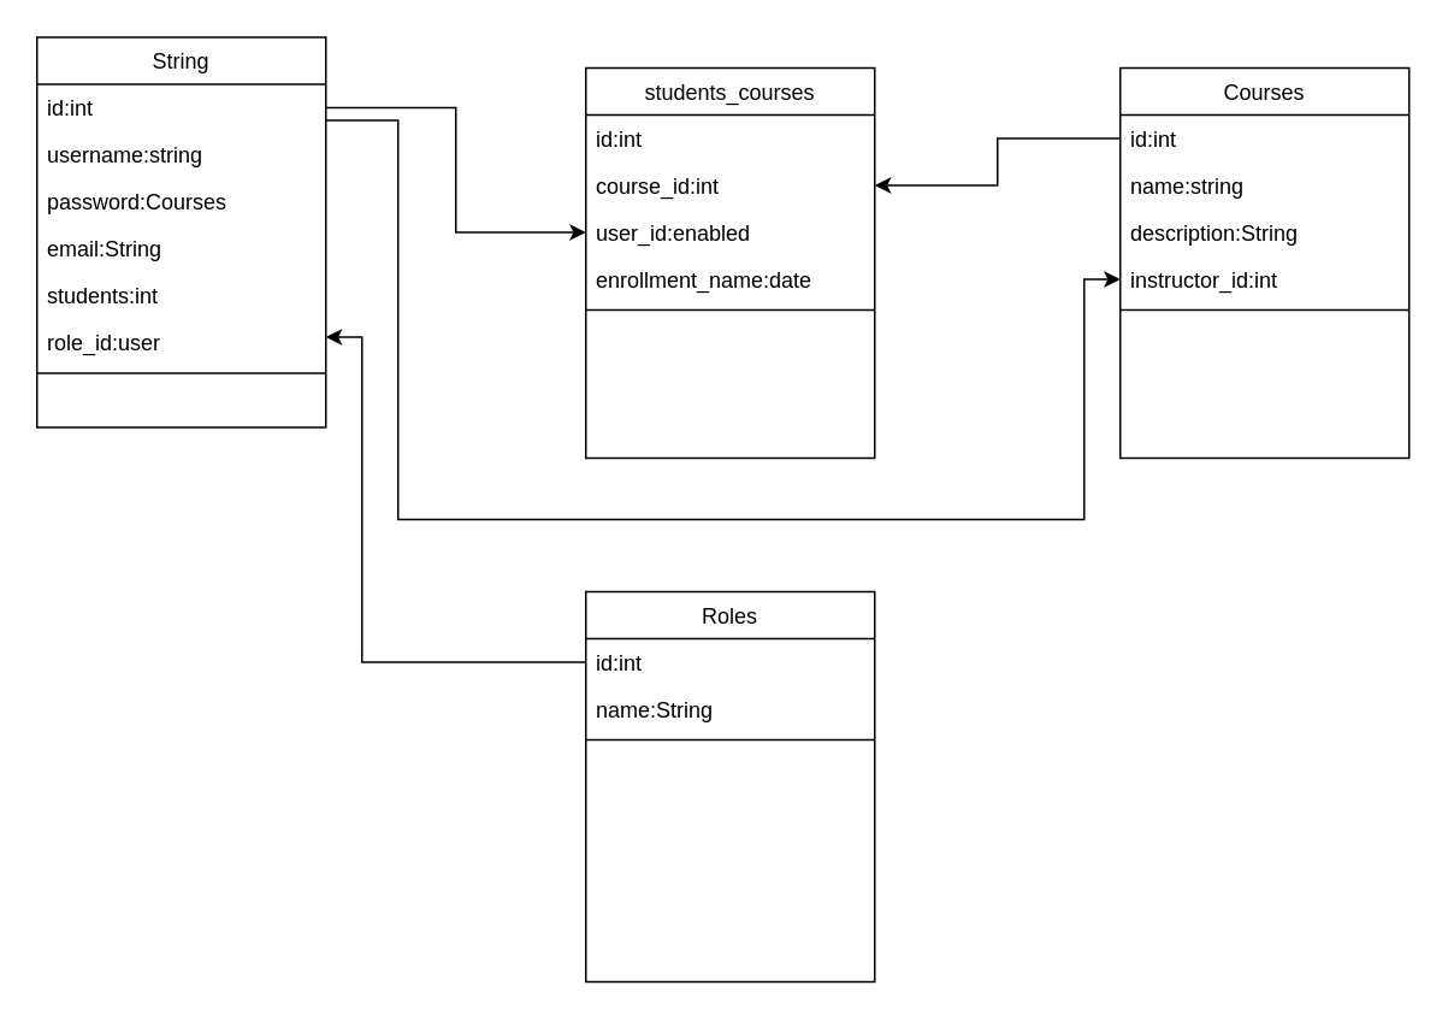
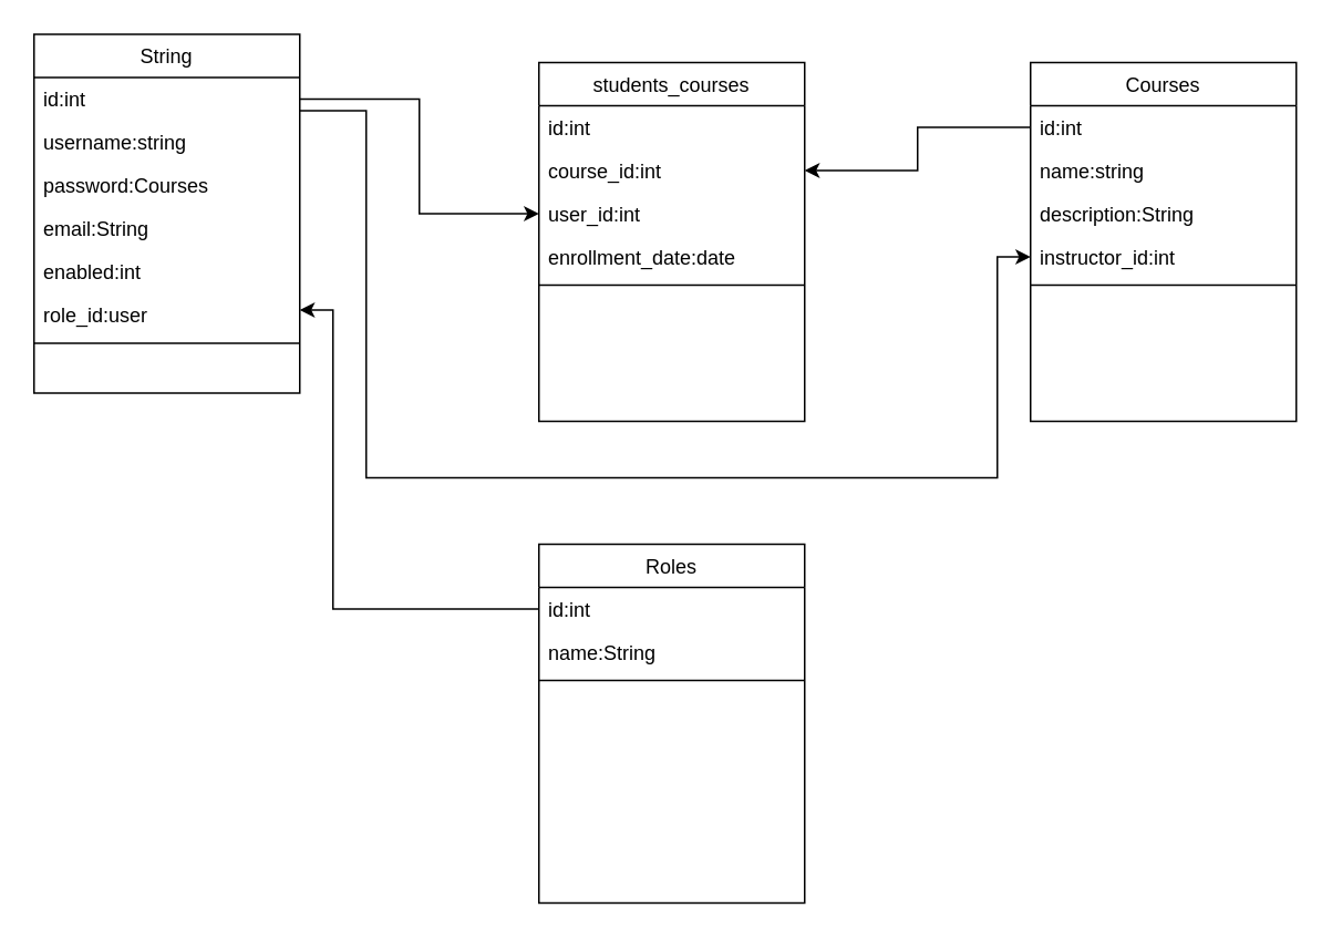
  <mxCell id="0" />
  <mxCell id="1" parent="0" />
  <mxCell id="2" value="Roles" style="swimlane;fontStyle=0;align=center;verticalAlign=top;childLayout=stackLayout;horizontal=1;startSize=26;horizontalStack=0;resizeParent=1;resizeLast=0;collapsible=1;marginBottom=0;rounded=0;shadow=0;strokeWidth=1;" parent="1" vertex="1"><mxGeometry x="324" y="327" width="160" height="216" as="geometry"><mxRectangle x="550" y="140" width="160" height="26" as="alternateBounds" /></mxGeometry></mxCell>
  <mxCell id="3" value="id:int" style="text;align=left;verticalAlign=top;spacingLeft=4;spacingRight=4;overflow=hidden;rotatable=0;points=[[0,0.5],[1,0.5]];portConstraint=eastwest;" parent="2" vertex="1"><mxGeometry y="26" width="160" height="26" as="geometry" /></mxCell>
  <mxCell id="4" value="name:String" style="text;align=left;verticalAlign=top;spacingLeft=4;spacingRight=4;overflow=hidden;rotatable=0;points=[[0,0.5],[1,0.5]];portConstraint=eastwest;rounded=0;shadow=0;html=0;" parent="2" vertex="1"><mxGeometry y="52" width="160" height="26" as="geometry" /></mxCell>
  <mxCell id="5" value="" style="line;html=1;strokeWidth=1;align=left;verticalAlign=middle;spacingTop=-1;spacingLeft=3;spacingRight=3;rotatable=0;labelPosition=right;points=[];portConstraint=eastwest;" parent="2" vertex="1"><mxGeometry y="78" width="160" height="8" as="geometry" /></mxCell>
  <mxCell id="6" value="Courses" style="swimlane;fontStyle=0;align=center;verticalAlign=top;childLayout=stackLayout;horizontal=1;startSize=26;horizontalStack=0;resizeParent=1;resizeLast=0;collapsible=1;marginBottom=0;rounded=0;shadow=0;strokeWidth=1;" parent="1" vertex="1"><mxGeometry x="620" y="37" width="160" height="216" as="geometry"><mxRectangle x="550" y="140" width="160" height="26" as="alternateBounds" /></mxGeometry></mxCell>
  <mxCell id="7" value="id:int" style="text;align=left;verticalAlign=top;spacingLeft=4;spacingRight=4;overflow=hidden;rotatable=0;points=[[0,0.5],[1,0.5]];portConstraint=eastwest;" parent="6" vertex="1"><mxGeometry y="26" width="160" height="26" as="geometry" /></mxCell>
  <mxCell id="8" value="name:string" style="text;align=left;verticalAlign=top;spacingLeft=4;spacingRight=4;overflow=hidden;rotatable=0;points=[[0,0.5],[1,0.5]];portConstraint=eastwest;rounded=0;shadow=0;html=0;" parent="6" vertex="1"><mxGeometry y="52" width="160" height="26" as="geometry" /></mxCell>
  <mxCell id="9" value="description:String" style="text;align=left;verticalAlign=top;spacingLeft=4;spacingRight=4;overflow=hidden;rotatable=0;points=[[0,0.5],[1,0.5]];portConstraint=eastwest;rounded=0;shadow=0;html=0;" parent="6" vertex="1"><mxGeometry y="78" width="160" height="26" as="geometry" /></mxCell>
  <mxCell id="10" value="instructor_id:int" style="text;align=left;verticalAlign=top;spacingLeft=4;spacingRight=4;overflow=hidden;rotatable=0;points=[[0,0.5],[1,0.5]];portConstraint=eastwest;rounded=0;shadow=0;html=0;" parent="6" vertex="1"><mxGeometry y="104" width="160" height="26" as="geometry" /></mxCell>
  <mxCell id="11" value="" style="line;html=1;strokeWidth=1;align=left;verticalAlign=middle;spacingTop=-1;spacingLeft=3;spacingRight=3;rotatable=0;labelPosition=right;points=[];portConstraint=eastwest;" parent="6" vertex="1"><mxGeometry y="130" width="160" height="8" as="geometry" /></mxCell>
  <mxCell id="12" value="String" style="swimlane;fontStyle=0;align=center;verticalAlign=top;childLayout=stackLayout;horizontal=1;startSize=26;horizontalStack=0;resizeParent=1;resizeLast=0;collapsible=1;marginBottom=0;rounded=0;shadow=0;strokeWidth=1;" parent="1" vertex="1"><mxGeometry x="20" y="20" width="160" height="216" as="geometry"><mxRectangle x="550" y="140" width="160" height="26" as="alternateBounds" /></mxGeometry></mxCell>
  <mxCell id="13" value="id:int" style="text;align=left;verticalAlign=top;spacingLeft=4;spacingRight=4;overflow=hidden;rotatable=0;points=[[0,0.5],[1,0.5]];portConstraint=eastwest;" parent="12" vertex="1"><mxGeometry y="26" width="160" height="26" as="geometry" /></mxCell>
  <mxCell id="14" value="username:string" style="text;align=left;verticalAlign=top;spacingLeft=4;spacingRight=4;overflow=hidden;rotatable=0;points=[[0,0.5],[1,0.5]];portConstraint=eastwest;rounded=0;shadow=0;html=0;" parent="12" vertex="1"><mxGeometry y="52" width="160" height="26" as="geometry" /></mxCell>
  <mxCell id="15" value="password:Courses" style="text;align=left;verticalAlign=top;spacingLeft=4;spacingRight=4;overflow=hidden;rotatable=0;points=[[0,0.5],[1,0.5]];portConstraint=eastwest;rounded=0;shadow=0;html=0;" parent="12" vertex="1"><mxGeometry y="78" width="160" height="26" as="geometry" /></mxCell>
  <mxCell id="16" value="email:String" style="text;align=left;verticalAlign=top;spacingLeft=4;spacingRight=4;overflow=hidden;rotatable=0;points=[[0,0.5],[1,0.5]];portConstraint=eastwest;rounded=0;shadow=0;html=0;" parent="12" vertex="1"><mxGeometry y="104" width="160" height="26" as="geometry" /></mxCell>
- <mxCell id="17" value="students:int" style="text;align=left;verticalAlign=top;spacingLeft=4;spacingRight=4;overflow=hidden;rotatable=0;points=[[0,0.5],[1,0.5]];portConstraint=eastwest;rounded=0;shadow=0;html=0;" parent="12" vertex="1"><mxGeometry y="130" width="160" height="26" as="geometry" /></mxCell>
+ <mxCell id="17" value="enabled:int" style="text;align=left;verticalAlign=top;spacingLeft=4;spacingRight=4;overflow=hidden;rotatable=0;points=[[0,0.5],[1,0.5]];portConstraint=eastwest;rounded=0;shadow=0;html=0;" parent="12" vertex="1"><mxGeometry y="130" width="160" height="26" as="geometry" /></mxCell>
  <mxCell id="18" value="role_id:user" style="text;align=left;verticalAlign=top;spacingLeft=4;spacingRight=4;overflow=hidden;rotatable=0;points=[[0,0.5],[1,0.5]];portConstraint=eastwest;rounded=0;shadow=0;html=0;" parent="12" vertex="1"><mxGeometry y="156" width="160" height="26" as="geometry" /></mxCell>
  <mxCell id="19" value="" style="line;html=1;strokeWidth=1;align=left;verticalAlign=middle;spacingTop=-1;spacingLeft=3;spacingRight=3;rotatable=0;labelPosition=right;points=[];portConstraint=eastwest;" parent="12" vertex="1"><mxGeometry y="182" width="160" height="8" as="geometry" /></mxCell>
  <mxCell id="20" value="students_courses" style="swimlane;fontStyle=0;align=center;verticalAlign=top;childLayout=stackLayout;horizontal=1;startSize=26;horizontalStack=0;resizeParent=1;resizeLast=0;collapsible=1;marginBottom=0;rounded=0;shadow=0;strokeWidth=1;" parent="1" vertex="1"><mxGeometry x="324" y="37" width="160" height="216" as="geometry"><mxRectangle x="550" y="140" width="160" height="26" as="alternateBounds" /></mxGeometry></mxCell>
  <mxCell id="21" value="id:int" style="text;align=left;verticalAlign=top;spacingLeft=4;spacingRight=4;overflow=hidden;rotatable=0;points=[[0,0.5],[1,0.5]];portConstraint=eastwest;" parent="20" vertex="1"><mxGeometry y="26" width="160" height="26" as="geometry" /></mxCell>
  <mxCell id="22" value="course_id:int" style="text;align=left;verticalAlign=top;spacingLeft=4;spacingRight=4;overflow=hidden;rotatable=0;points=[[0,0.5],[1,0.5]];portConstraint=eastwest;rounded=0;shadow=0;html=0;" parent="20" vertex="1"><mxGeometry y="52" width="160" height="26" as="geometry" /></mxCell>
- <mxCell id="23" value="user_id:enabled" style="text;align=left;verticalAlign=top;spacingLeft=4;spacingRight=4;overflow=hidden;rotatable=0;points=[[0,0.5],[1,0.5]];portConstraint=eastwest;rounded=0;shadow=0;html=0;" parent="20" vertex="1"><mxGeometry y="78" width="160" height="26" as="geometry" /></mxCell>
- <mxCell id="24" value="enrollment_name:date" style="text;align=left;verticalAlign=top;spacingLeft=4;spacingRight=4;overflow=hidden;rotatable=0;points=[[0,0.5],[1,0.5]];portConstraint=eastwest;rounded=0;shadow=0;html=0;" parent="20" vertex="1"><mxGeometry y="104" width="160" height="26" as="geometry" /></mxCell>
+ <mxCell id="23" value="user_id:int" style="text;align=left;verticalAlign=top;spacingLeft=4;spacingRight=4;overflow=hidden;rotatable=0;points=[[0,0.5],[1,0.5]];portConstraint=eastwest;rounded=0;shadow=0;html=0;" parent="20" vertex="1"><mxGeometry y="78" width="160" height="26" as="geometry" /></mxCell>
+ <mxCell id="24" value="enrollment_date:date" style="text;align=left;verticalAlign=top;spacingLeft=4;spacingRight=4;overflow=hidden;rotatable=0;points=[[0,0.5],[1,0.5]];portConstraint=eastwest;rounded=0;shadow=0;html=0;" parent="20" vertex="1"><mxGeometry y="104" width="160" height="26" as="geometry" /></mxCell>
  <mxCell id="25" value="" style="line;html=1;strokeWidth=1;align=left;verticalAlign=middle;spacingTop=-1;spacingLeft=3;spacingRight=3;rotatable=0;labelPosition=right;points=[];portConstraint=eastwest;" parent="20" vertex="1"><mxGeometry y="130" width="160" height="8" as="geometry" /></mxCell>
  <mxCell id="26" style="edgeStyle=orthogonalEdgeStyle;rounded=0;orthogonalLoop=1;jettySize=auto;html=1;" parent="1" source="13" target="23" edge="1"><mxGeometry relative="1" as="geometry" /></mxCell>
  <mxCell id="27" style="edgeStyle=orthogonalEdgeStyle;rounded=0;orthogonalLoop=1;jettySize=auto;html=1;" parent="1" source="7" target="22" edge="1"><mxGeometry relative="1" as="geometry" /></mxCell>
  <mxCell id="28" style="edgeStyle=orthogonalEdgeStyle;rounded=0;orthogonalLoop=1;jettySize=auto;html=1;" parent="1" source="13" target="10" edge="1"><mxGeometry relative="1" as="geometry"><Array as="points"><mxPoint x="220" y="66" /><mxPoint x="220" y="287" /><mxPoint x="600" y="287" /><mxPoint x="600" y="154" /></Array></mxGeometry></mxCell>
  <mxCell id="29" style="edgeStyle=orthogonalEdgeStyle;rounded=0;orthogonalLoop=1;jettySize=auto;html=1;" parent="1" source="3" target="18" edge="1"><mxGeometry relative="1" as="geometry"><Array as="points"><mxPoint x="200" y="366" /><mxPoint x="200" y="186" /></Array></mxGeometry></mxCell>
